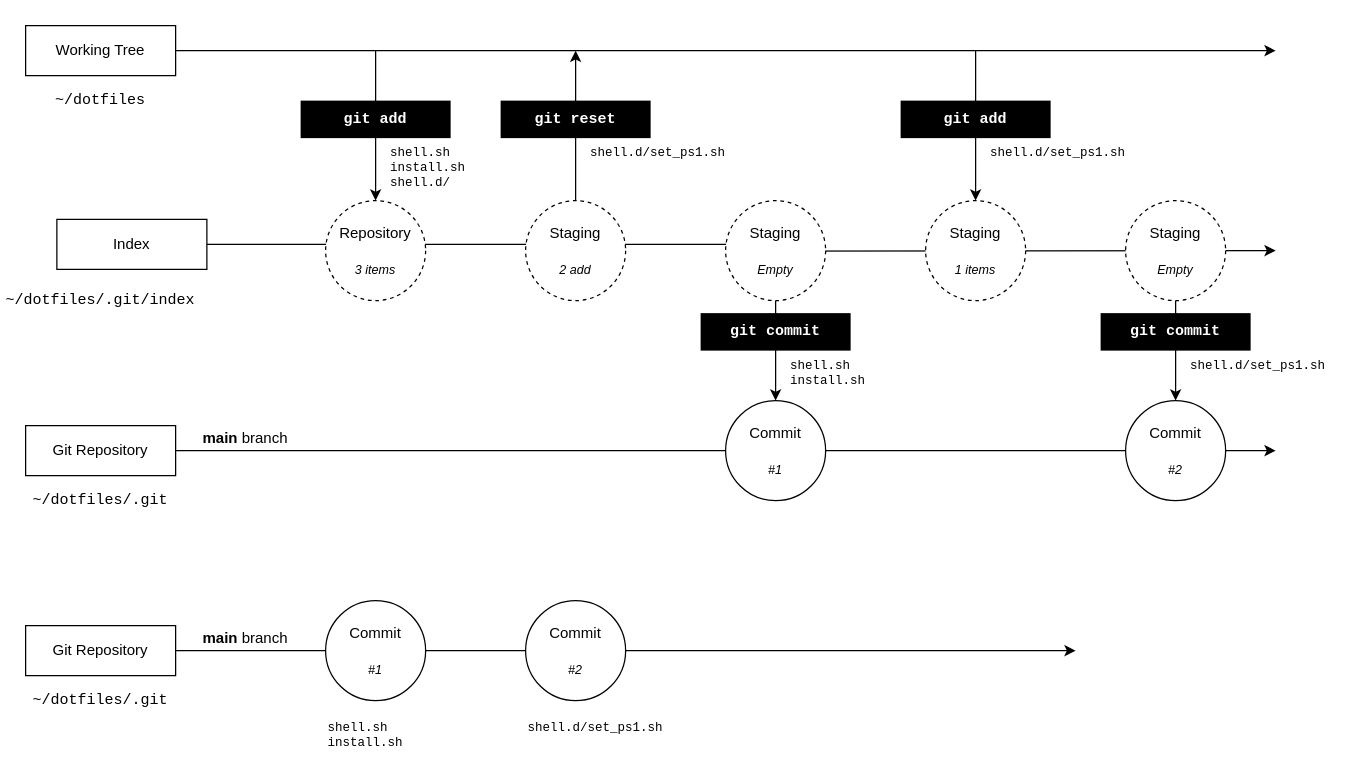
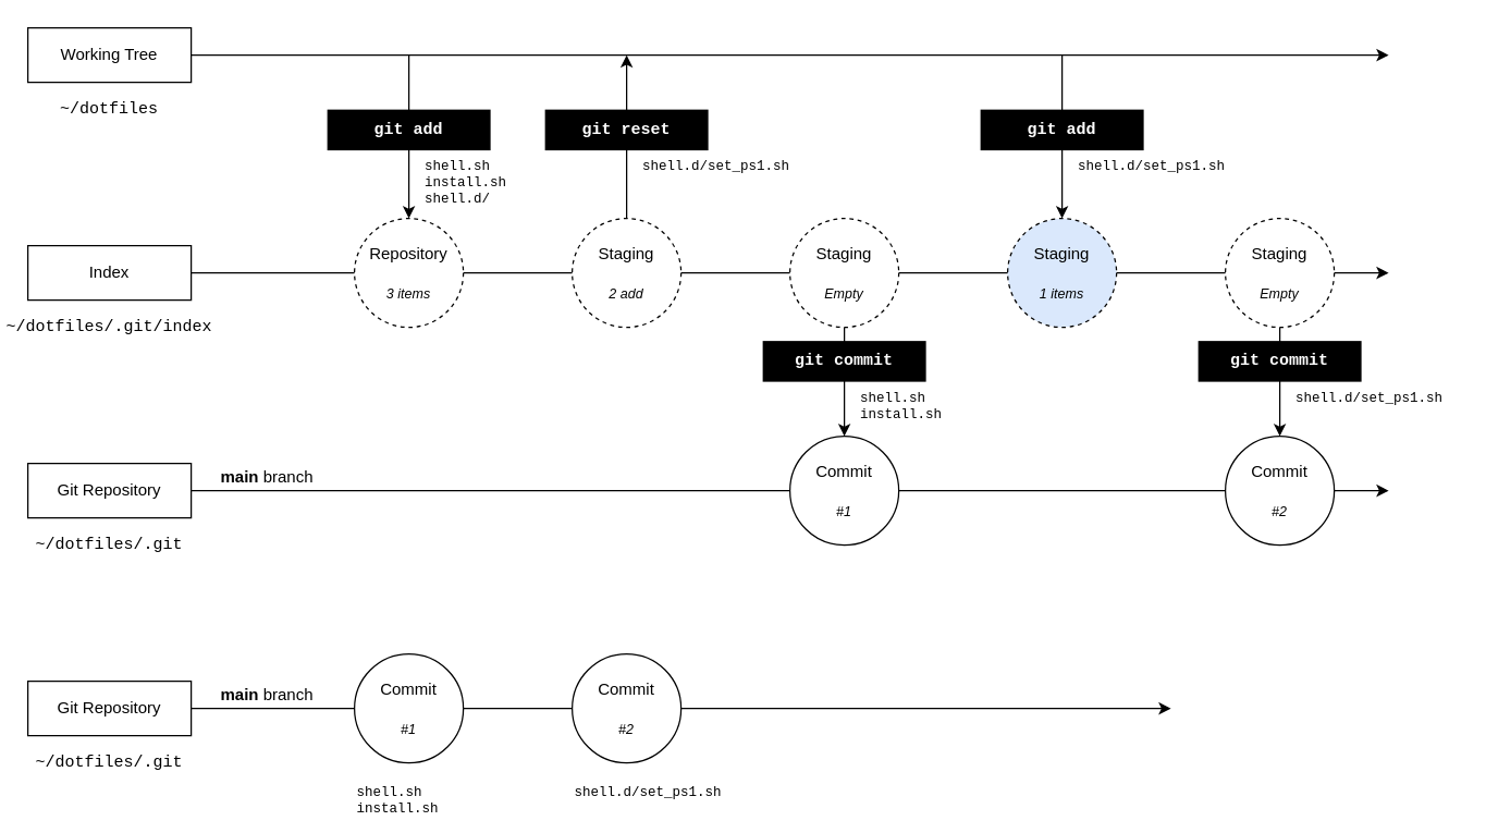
  <mxCell id="0" />
  <mxCell id="1" parent="0" />
  <mxCell id="2" style="edgeStyle=orthogonalEdgeStyle;rounded=0;orthogonalLoop=1;jettySize=auto;html=1;fontFamily=Courier New;" edge="1" parent="1" source="3"><mxGeometry relative="1" as="geometry"><mxPoint x="1020" y="200" as="targetPoint" /></mxGeometry></mxCell>
- <mxCell id="3" value="Index" style="rounded=0;whiteSpace=wrap;html=1;strokeColor=#000000;" vertex="1" parent="1"><mxGeometry x="45" y="175" width="120" height="40" as="geometry" /></mxCell>
+ <mxCell id="3" value="Index" style="rounded=0;whiteSpace=wrap;html=1;strokeColor=#000000;" vertex="1" parent="1"><mxGeometry x="20" y="180" width="120" height="40" as="geometry" /></mxCell>
  <mxCell id="4" style="edgeStyle=orthogonalEdgeStyle;curved=1;rounded=0;orthogonalLoop=1;jettySize=auto;html=1;fontFamily=Helvetica;" edge="1" parent="1" source="5"><mxGeometry relative="1" as="geometry"><mxPoint x="1020" y="40" as="targetPoint" /></mxGeometry></mxCell>
  <mxCell id="5" value="Working Tree" style="rounded=0;whiteSpace=wrap;html=1;strokeColor=#000000;" vertex="1" parent="1"><mxGeometry x="20" y="20" width="120" height="40" as="geometry" /></mxCell>
  <mxCell id="6" value="~/dotfiles/.git/index" style="text;html=1;strokeColor=none;fillColor=none;align=center;verticalAlign=middle;whiteSpace=wrap;rounded=0;fontFamily=Courier New;" vertex="1" parent="1"><mxGeometry x="20" y="230" width="120" height="20" as="geometry" /></mxCell>
  <mxCell id="7" value="~/dotfiles" style="text;html=1;strokeColor=none;fillColor=none;align=center;verticalAlign=middle;whiteSpace=wrap;rounded=0;fontFamily=Courier New;" vertex="1" parent="1"><mxGeometry x="20" y="70" width="120" height="20" as="geometry" /></mxCell>
  <mxCell id="8" value="shell.sh&lt;br style=&quot;font-size: 10px;&quot;&gt;install.sh&lt;br style=&quot;font-size: 10px;&quot;&gt;shell.d/" style="text;html=1;strokeColor=none;fillColor=none;align=left;verticalAlign=top;whiteSpace=wrap;rounded=0;fontFamily=Courier New;fontSize=10;" vertex="1" parent="1"><mxGeometry x="310" y="110" width="120" height="20" as="geometry" /></mxCell>
  <mxCell id="9" value="&lt;b&gt;main&lt;/b&gt; branch" style="text;html=1;align=left;verticalAlign=middle;resizable=0;points=[];autosize=1;strokeColor=none;fontFamily=Helvetica;" vertex="1" parent="1"><mxGeometry x="160" y="340" width="80" height="20" as="geometry" /></mxCell>
  <mxCell id="10" style="edgeStyle=orthogonalEdgeStyle;curved=1;rounded=0;orthogonalLoop=1;jettySize=auto;html=1;fontFamily=Helvetica;fontSize=10;" edge="1" parent="1" source="11"><mxGeometry relative="1" as="geometry"><mxPoint x="1020" y="360" as="targetPoint" /></mxGeometry></mxCell>
  <mxCell id="11" value="Git Repository" style="rounded=0;whiteSpace=wrap;html=1;strokeColor=#000000;" vertex="1" parent="1"><mxGeometry x="20" y="340" width="120" height="40" as="geometry" /></mxCell>
  <mxCell id="12" value="~/dotfiles/.git" style="text;html=1;strokeColor=none;fillColor=none;align=center;verticalAlign=middle;whiteSpace=wrap;rounded=0;fontFamily=Courier New;" vertex="1" parent="1"><mxGeometry x="20" y="390" width="120" height="20" as="geometry" /></mxCell>
  <mxCell id="13" value="Repository&lt;br&gt;&lt;br&gt;&lt;font style=&quot;font-size: 10px&quot;&gt;&lt;i&gt;3 items&lt;/i&gt;&lt;/font&gt;" style="ellipse;whiteSpace=wrap;html=1;fontFamily=Helvetica;strokeColor=#000000;align=center;dashed=1;" vertex="1" parent="1"><mxGeometry x="260" y="160" width="80" height="80" as="geometry" /></mxCell>
  <mxCell id="14" value="" style="endArrow=classic;html=1;fontFamily=Helvetica;fontSize=10;" edge="1" parent="1" target="13"><mxGeometry width="50" height="50" relative="1" as="geometry"><mxPoint x="300" y="40" as="sourcePoint" /><mxPoint x="460" y="230" as="targetPoint" /></mxGeometry></mxCell>
  <mxCell id="15" value="&lt;font face=&quot;Courier New&quot; style=&quot;font-size: 12px&quot; color=&quot;#ffffff&quot;&gt;git add&lt;/font&gt;" style="rounded=0;whiteSpace=wrap;html=1;dashed=1;fontFamily=Helvetica;fontSize=10;align=center;fillColor=#000000;fontStyle=1;strokeColor=none;" vertex="1" parent="1"><mxGeometry x="240" y="80" width="120" height="30" as="geometry" /></mxCell>
  <mxCell id="16" value="shell.d/set_ps1.sh" style="text;html=1;strokeColor=none;fillColor=none;align=left;verticalAlign=top;whiteSpace=wrap;rounded=0;fontFamily=Courier New;fontSize=10;" vertex="1" parent="1"><mxGeometry x="470" y="110" width="120" height="20" as="geometry" /></mxCell>
  <mxCell id="17" value="Staging&lt;br&gt;&lt;br&gt;&lt;font style=&quot;font-size: 10px&quot;&gt;&lt;i&gt;2 add&lt;/i&gt;&lt;/font&gt;" style="ellipse;whiteSpace=wrap;html=1;fontFamily=Helvetica;strokeColor=#000000;align=center;dashed=1;" vertex="1" parent="1"><mxGeometry x="420" y="160" width="80" height="80" as="geometry" /></mxCell>
  <mxCell id="18" value="" style="endArrow=classic;html=1;fontFamily=Helvetica;fontSize=10;exitX=0.5;exitY=0;exitDx=0;exitDy=0;" edge="1" parent="1" source="17"><mxGeometry width="50" height="50" relative="1" as="geometry"><mxPoint x="460" y="40" as="sourcePoint" /><mxPoint x="460" y="40" as="targetPoint" /></mxGeometry></mxCell>
  <mxCell id="19" value="&lt;font face=&quot;Courier New&quot; style=&quot;font-size: 12px&quot; color=&quot;#ffffff&quot;&gt;git reset&lt;/font&gt;" style="rounded=0;whiteSpace=wrap;html=1;dashed=1;fontFamily=Helvetica;fontSize=10;align=center;fillColor=#000000;fontStyle=1;strokeColor=none;" vertex="1" parent="1"><mxGeometry x="400" y="80" width="120" height="30" as="geometry" /></mxCell>
  <mxCell id="20" style="edgeStyle=orthogonalEdgeStyle;curved=1;rounded=0;orthogonalLoop=1;jettySize=auto;html=1;entryX=0.5;entryY=0;entryDx=0;entryDy=0;fontFamily=Helvetica;fontSize=10;" edge="1" parent="1" source="21" target="23"><mxGeometry relative="1" as="geometry" /></mxCell>
  <mxCell id="21" value="Staging&lt;br&gt;&lt;br&gt;&lt;font style=&quot;font-size: 10px&quot;&gt;&lt;i&gt;Empty&lt;/i&gt;&lt;/font&gt;" style="ellipse;whiteSpace=wrap;html=1;fontFamily=Helvetica;strokeColor=#000000;align=center;dashed=1;" vertex="1" parent="1"><mxGeometry x="580" y="160" width="80" height="80" as="geometry" /></mxCell>
  <mxCell id="22" value="&lt;font face=&quot;Courier New&quot; style=&quot;font-size: 12px&quot; color=&quot;#ffffff&quot;&gt;git commit&lt;/font&gt;" style="rounded=0;whiteSpace=wrap;html=1;dashed=1;fontFamily=Helvetica;fontSize=10;align=center;fillColor=#000000;fontStyle=1;strokeColor=none;" vertex="1" parent="1"><mxGeometry x="560" y="250" width="120" height="30" as="geometry" /></mxCell>
  <mxCell id="23" value="Commit&lt;br&gt;&lt;br&gt;&lt;font style=&quot;font-size: 10px&quot;&gt;&lt;i&gt;#1&lt;/i&gt;&lt;/font&gt;" style="ellipse;whiteSpace=wrap;html=1;fontFamily=Helvetica;strokeColor=#000000;align=center;" vertex="1" parent="1"><mxGeometry x="580" y="320" width="80" height="80" as="geometry" /></mxCell>
  <mxCell id="24" value="shell.sh&lt;br style=&quot;font-size: 10px&quot;&gt;install.sh&lt;br style=&quot;font-size: 10px&quot;&gt;" style="text;html=1;strokeColor=none;fillColor=none;align=left;verticalAlign=top;whiteSpace=wrap;rounded=0;fontFamily=Courier New;fontSize=10;" vertex="1" parent="1"><mxGeometry x="630" y="280" width="120" height="20" as="geometry" /></mxCell>
  <mxCell id="25" value="&lt;b&gt;main&lt;/b&gt; branch" style="text;html=1;align=left;verticalAlign=middle;resizable=0;points=[];autosize=1;strokeColor=none;fontFamily=Helvetica;" vertex="1" parent="1"><mxGeometry x="160" y="500" width="80" height="20" as="geometry" /></mxCell>
  <mxCell id="26" style="edgeStyle=orthogonalEdgeStyle;curved=1;rounded=0;orthogonalLoop=1;jettySize=auto;html=1;fontFamily=Helvetica;fontSize=10;" edge="1" parent="1" source="27"><mxGeometry relative="1" as="geometry"><mxPoint x="860" y="520" as="targetPoint" /></mxGeometry></mxCell>
  <mxCell id="27" value="Git Repository" style="rounded=0;whiteSpace=wrap;html=1;strokeColor=#000000;" vertex="1" parent="1"><mxGeometry x="20" y="500" width="120" height="40" as="geometry" /></mxCell>
  <mxCell id="28" value="~/dotfiles/.git" style="text;html=1;strokeColor=none;fillColor=none;align=center;verticalAlign=middle;whiteSpace=wrap;rounded=0;fontFamily=Courier New;" vertex="1" parent="1"><mxGeometry x="20" y="550" width="120" height="20" as="geometry" /></mxCell>
  <mxCell id="29" value="Commit&lt;br&gt;&lt;br&gt;&lt;font style=&quot;font-size: 10px&quot;&gt;&lt;i&gt;#1&lt;/i&gt;&lt;/font&gt;" style="ellipse;whiteSpace=wrap;html=1;fontFamily=Helvetica;strokeColor=#000000;align=center;" vertex="1" parent="1"><mxGeometry x="260" y="480" width="80" height="80" as="geometry" /></mxCell>
  <mxCell id="30" value="shell.sh&lt;br style=&quot;font-size: 10px&quot;&gt;install.sh&lt;br style=&quot;font-size: 10px&quot;&gt;" style="text;html=1;strokeColor=none;fillColor=none;align=left;verticalAlign=top;whiteSpace=wrap;rounded=0;fontFamily=Courier New;fontSize=10;" vertex="1" parent="1"><mxGeometry x="260" y="570" width="120" height="20" as="geometry" /></mxCell>
  <mxCell id="31" value="Commit&lt;br&gt;&lt;br&gt;&lt;font style=&quot;font-size: 10px&quot;&gt;&lt;i&gt;#2&lt;/i&gt;&lt;/font&gt;" style="ellipse;whiteSpace=wrap;html=1;fontFamily=Helvetica;strokeColor=#000000;align=center;" vertex="1" parent="1"><mxGeometry x="420" y="480" width="80" height="80" as="geometry" /></mxCell>
  <mxCell id="32" value="shell.d/set_ps1.sh" style="text;html=1;strokeColor=none;fillColor=none;align=left;verticalAlign=top;whiteSpace=wrap;rounded=0;fontFamily=Courier New;fontSize=10;" vertex="1" parent="1"><mxGeometry x="420" y="570" width="120" height="20" as="geometry" /></mxCell>
- <mxCell id="33" value="Staging&lt;br&gt;&lt;br&gt;&lt;font style=&quot;font-size: 10px&quot;&gt;&lt;i&gt;1 items&lt;/i&gt;&lt;/font&gt;" style="ellipse;whiteSpace=wrap;html=1;fontFamily=Helvetica;strokeColor=#000000;align=center;dashed=1;" vertex="1" parent="1"><mxGeometry x="740" y="160" width="80" height="80" as="geometry" /></mxCell>
+ <mxCell id="33" value="Staging&lt;br&gt;&lt;br&gt;&lt;font style=&quot;font-size: 10px&quot;&gt;&lt;i&gt;1 items&lt;/i&gt;&lt;/font&gt;" style="ellipse;whiteSpace=wrap;html=1;fontFamily=Helvetica;strokeColor=#000000;align=center;dashed=1;fillColor=#dae8fc;" vertex="1" parent="1"><mxGeometry x="740" y="160" width="80" height="80" as="geometry" /></mxCell>
  <mxCell id="34" value="" style="endArrow=classic;html=1;fontFamily=Helvetica;fontSize=10;" edge="1" parent="1" target="33"><mxGeometry width="50" height="50" relative="1" as="geometry"><mxPoint x="780" y="40" as="sourcePoint" /><mxPoint x="940" y="230" as="targetPoint" /></mxGeometry></mxCell>
  <mxCell id="35" value="&lt;font face=&quot;Courier New&quot; style=&quot;font-size: 12px&quot; color=&quot;#ffffff&quot;&gt;git add&lt;/font&gt;" style="rounded=0;whiteSpace=wrap;html=1;dashed=1;fontFamily=Helvetica;fontSize=10;align=center;fillColor=#000000;fontStyle=1;strokeColor=none;" vertex="1" parent="1"><mxGeometry x="720" y="80" width="120" height="30" as="geometry" /></mxCell>
  <mxCell id="36" style="edgeStyle=orthogonalEdgeStyle;curved=1;rounded=0;orthogonalLoop=1;jettySize=auto;html=1;fontFamily=Helvetica;fontSize=10;exitX=0.5;exitY=1;exitDx=0;exitDy=0;" edge="1" parent="1" source="39" target="38"><mxGeometry relative="1" as="geometry" /></mxCell>
  <mxCell id="37" value="&lt;font face=&quot;Courier New&quot; style=&quot;font-size: 12px&quot; color=&quot;#ffffff&quot;&gt;git commit&lt;/font&gt;" style="rounded=0;whiteSpace=wrap;html=1;dashed=1;fontFamily=Helvetica;fontSize=10;align=center;fillColor=#000000;fontStyle=1;strokeColor=none;" vertex="1" parent="1"><mxGeometry x="880" y="250" width="120" height="30" as="geometry" /></mxCell>
  <mxCell id="38" value="Commit&lt;br&gt;&lt;br&gt;&lt;font style=&quot;font-size: 10px&quot;&gt;&lt;i&gt;#2&lt;/i&gt;&lt;/font&gt;" style="ellipse;whiteSpace=wrap;html=1;fontFamily=Helvetica;strokeColor=#000000;align=center;" vertex="1" parent="1"><mxGeometry x="900" y="320" width="80" height="80" as="geometry" /></mxCell>
  <mxCell id="39" value="Staging&lt;br&gt;&lt;br&gt;&lt;font style=&quot;font-size: 10px&quot;&gt;&lt;i&gt;Empty&lt;/i&gt;&lt;/font&gt;" style="ellipse;whiteSpace=wrap;html=1;fontFamily=Helvetica;strokeColor=#000000;align=center;dashed=1;" vertex="1" parent="1"><mxGeometry x="900" y="160" width="80" height="80" as="geometry" /></mxCell>
  <mxCell id="40" value="shell.d/set_ps1.sh" style="text;html=1;strokeColor=none;fillColor=none;align=left;verticalAlign=top;whiteSpace=wrap;rounded=0;fontFamily=Courier New;fontSize=10;" vertex="1" parent="1"><mxGeometry x="790" y="110" width="120" height="20" as="geometry" /></mxCell>
  <mxCell id="41" value="shell.d/set_ps1.sh" style="text;html=1;strokeColor=none;fillColor=none;align=left;verticalAlign=top;whiteSpace=wrap;rounded=0;fontFamily=Courier New;fontSize=10;" vertex="1" parent="1"><mxGeometry x="950" y="280" width="120" height="20" as="geometry" /></mxCell>
